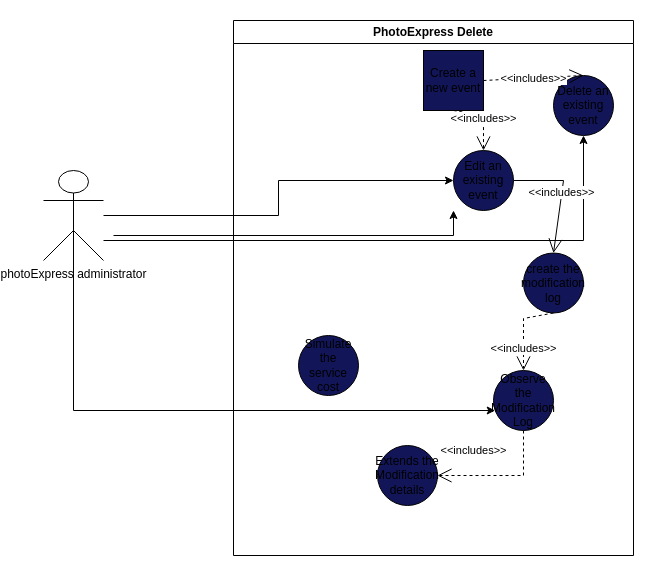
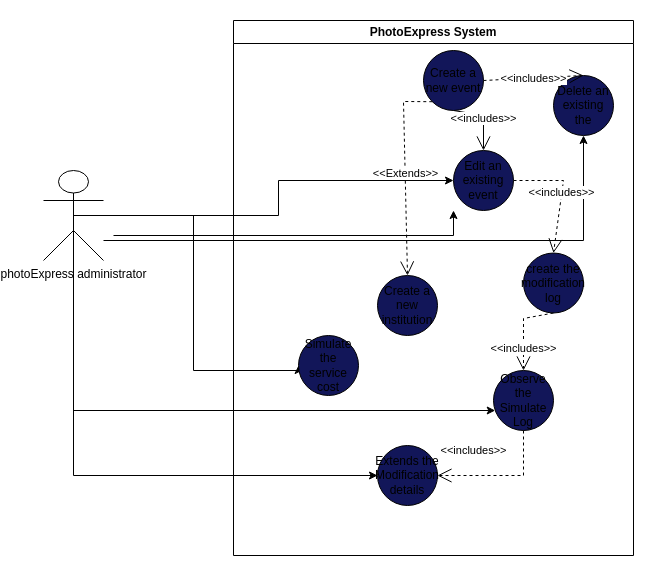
  <mxCell id="0" />
  <mxCell id="1" parent="0" />
  <mxCell id="2" value="" style="edgeStyle=orthogonalEdgeStyle;rounded=0;orthogonalLoop=1;jettySize=auto;html=1;" edge="1" parent="1" source="8" target="11"><mxGeometry relative="1" as="geometry" /></mxCell>
  <mxCell id="3" style="edgeStyle=orthogonalEdgeStyle;rounded=0;orthogonalLoop=1;jettySize=auto;html=1;" edge="1" parent="1"><mxGeometry relative="1" as="geometry"><mxPoint x="90" y="235" as="sourcePoint" /><mxPoint x="430" y="210" as="targetPoint" /><Array as="points"><mxPoint x="430" y="235" /></Array></mxGeometry></mxCell>
  <mxCell id="4" style="edgeStyle=orthogonalEdgeStyle;rounded=0;orthogonalLoop=1;jettySize=auto;html=1;entryX=0.5;entryY=1;entryDx=0;entryDy=0;" edge="1" parent="1" source="8" target="13"><mxGeometry relative="1" as="geometry"><Array as="points"><mxPoint x="560" y="240" /></Array></mxGeometry></mxCell>
+ <mxCell id="5" style="edgeStyle=orthogonalEdgeStyle;rounded=0;orthogonalLoop=1;jettySize=auto;html=1;exitX=0.5;exitY=0.5;exitDx=0;exitDy=0;exitPerimeter=0;entryX=0;entryY=0.5;entryDx=0;entryDy=0;" edge="1" parent="1" source="8" target="17"><mxGeometry relative="1" as="geometry"><Array as="points"><mxPoint x="170" y="215" /><mxPoint x="170" y="370" /></Array></mxGeometry></mxCell>
  <mxCell id="6" style="edgeStyle=orthogonalEdgeStyle;rounded=0;orthogonalLoop=1;jettySize=auto;html=1;exitX=0.5;exitY=0.5;exitDx=0;exitDy=0;exitPerimeter=0;" edge="1" parent="1" source="8" target="20"><mxGeometry relative="1" as="geometry"><Array as="points"><mxPoint x="50" y="410" /></Array></mxGeometry></mxCell>
+ <mxCell id="7" style="edgeStyle=orthogonalEdgeStyle;rounded=0;orthogonalLoop=1;jettySize=auto;html=1;exitX=0.5;exitY=0.5;exitDx=0;exitDy=0;exitPerimeter=0;entryX=0;entryY=0.5;entryDx=0;entryDy=0;" edge="1" parent="1" source="8" target="22"><mxGeometry relative="1" as="geometry"><Array as="points"><mxPoint x="50" y="475" /></Array></mxGeometry></mxCell>
  <mxCell id="8" value="photoExpress administrator" style="shape=umlActor;verticalLabelPosition=bottom;verticalAlign=top;html=1;outlineConnect=0;" vertex="1" parent="1"><mxGeometry x="20" y="170" width="60" height="90" as="geometry" /></mxCell>
- <mxCell id="9" value="PhotoExpress Delete" style="swimlane;whiteSpace=wrap;html=1;" vertex="1" parent="1"><mxGeometry x="210" y="20" width="400" height="535" as="geometry" /></mxCell>
- <mxCell id="10" value="Create a new event" style="whiteSpace=wrap;html=1;aspect=fixed;fillColor=#121659;rounded=0;" vertex="1" parent="9"><mxGeometry x="190" y="30" width="60" height="60" as="geometry" /></mxCell>
+ <mxCell id="9" value="PhotoExpress System" style="swimlane;whiteSpace=wrap;html=1;" vertex="1" parent="1"><mxGeometry x="210" y="20" width="400" height="535" as="geometry" /></mxCell>
+ <mxCell id="10" value="Create a new event" style="ellipse;whiteSpace=wrap;html=1;aspect=fixed;fillColor=#121659;" vertex="1" parent="9"><mxGeometry x="190" y="30" width="60" height="60" as="geometry" /></mxCell>
  <mxCell id="11" value="Edit an existing event" style="ellipse;whiteSpace=wrap;html=1;aspect=fixed;fillColor=#121659;" vertex="1" parent="9"><mxGeometry x="220" y="130" width="60" height="60" as="geometry" /></mxCell>
- <mxCell id="12" value="&amp;lt;&amp;lt;includes&amp;gt;&amp;gt;" style="endArrow=open;endSize=12;dashed=1;html=1;rounded=0;entryX=0.5;entryY=0;entryDx=0;entryDy=0;exitX=0.5;exitY=1;exitDx=0;exitDy=0;" edge="1" parent="9" source="10" target="11"><mxGeometry width="160" relative="1" as="geometry"><mxPoint x="20" y="200" as="sourcePoint" /><mxPoint x="180" y="200" as="targetPoint" /><Array as="points"><mxPoint x="250" y="95" /></Array></mxGeometry></mxCell>
- <mxCell id="13" value="Delete an existing event" style="ellipse;whiteSpace=wrap;html=1;aspect=fixed;fillColor=#121659;" vertex="1" parent="9"><mxGeometry x="320" y="55" width="60" height="60" as="geometry" /></mxCell>
+ <mxCell id="12" value="&amp;lt;&amp;lt;includes&amp;gt;&amp;gt;" style="endArrow=open;endSize=12;dashed=0;html=1;rounded=0;entryX=0.5;entryY=0;entryDx=0;entryDy=0;exitX=0.5;exitY=1;exitDx=0;exitDy=0;" edge="1" parent="9" source="10" target="11"><mxGeometry width="160" relative="1" as="geometry"><mxPoint x="20" y="200" as="sourcePoint" /><mxPoint x="180" y="200" as="targetPoint" /><Array as="points"><mxPoint x="250" y="95" /></Array></mxGeometry></mxCell>
+ <mxCell id="13" value="Delete an existing the" style="ellipse;whiteSpace=wrap;html=1;aspect=fixed;fillColor=#121659;" vertex="1" parent="9"><mxGeometry x="320" y="55" width="60" height="60" as="geometry" /></mxCell>
  <mxCell id="14" value="&amp;lt;&amp;lt;includes&amp;gt;&amp;gt;" style="endArrow=open;endSize=12;dashed=1;html=1;rounded=0;entryX=0.5;entryY=0;entryDx=0;entryDy=0;exitX=1;exitY=0.5;exitDx=0;exitDy=0;" edge="1" parent="9" source="10" target="13"><mxGeometry width="160" relative="1" as="geometry"><mxPoint x="90" y="100" as="sourcePoint" /><mxPoint x="90" y="140" as="targetPoint" /><Array as="points" /></mxGeometry></mxCell>
  <mxCell id="15" value="create the modification log" style="ellipse;whiteSpace=wrap;html=1;aspect=fixed;fillColor=#121659;" vertex="1" parent="9"><mxGeometry x="290" y="232.5" width="60" height="60" as="geometry" /></mxCell>
- <mxCell id="16" value="&amp;lt;&amp;lt;includes&amp;gt;&amp;gt;" style="endArrow=open;endSize=12;dashed=0;html=1;rounded=0;entryX=0.5;entryY=0;entryDx=0;entryDy=0;exitX=1;exitY=0.5;exitDx=0;exitDy=0;" edge="1" parent="9" source="11" target="15"><mxGeometry width="160" relative="1" as="geometry"><mxPoint x="90" y="100" as="sourcePoint" /><mxPoint x="90" y="140" as="targetPoint" /><Array as="points"><mxPoint x="330" y="160" /></Array></mxGeometry></mxCell>
+ <mxCell id="16" value="&amp;lt;&amp;lt;includes&amp;gt;&amp;gt;" style="endArrow=open;endSize=12;dashed=1;html=1;rounded=0;entryX=0.5;entryY=0;entryDx=0;entryDy=0;exitX=1;exitY=0.5;exitDx=0;exitDy=0;" edge="1" parent="9" source="11" target="15"><mxGeometry width="160" relative="1" as="geometry"><mxPoint x="90" y="100" as="sourcePoint" /><mxPoint x="90" y="140" as="targetPoint" /><Array as="points"><mxPoint x="330" y="160" /></Array></mxGeometry></mxCell>
  <mxCell id="17" value="Simulate the service cost" style="ellipse;whiteSpace=wrap;html=1;aspect=fixed;fillColor=#121659;" vertex="1" parent="9"><mxGeometry x="65" y="315" width="60" height="60" as="geometry" /></mxCell>
- <mxCell id="20" value="Observe the Modification Log" style="ellipse;whiteSpace=wrap;html=1;aspect=fixed;fillColor=#121659;" vertex="1" parent="9"><mxGeometry x="260" y="350" width="60" height="60" as="geometry" /></mxCell>
+ <mxCell id="18" value="Create a new institution" style="ellipse;whiteSpace=wrap;html=1;aspect=fixed;fillColor=#121659;" vertex="1" parent="9"><mxGeometry x="144" y="255" width="60" height="60" as="geometry" /></mxCell>
+ <mxCell id="19" value="&amp;lt;&amp;lt;Extends&amp;gt;&amp;gt;" style="endArrow=open;endSize=12;dashed=1;html=1;rounded=0;entryX=0.5;entryY=0;entryDx=0;entryDy=0;exitX=0;exitY=1;exitDx=0;exitDy=0;" edge="1" parent="9" source="10" target="18"><mxGeometry width="160" relative="1" as="geometry"><mxPoint x="178.787" y="81.213" as="sourcePoint" /><mxPoint x="130" y="315" as="targetPoint" /><Array as="points"><mxPoint x="170" y="81" /></Array></mxGeometry></mxCell>
+ <mxCell id="20" value="Observe the Simulate Log" style="ellipse;whiteSpace=wrap;html=1;aspect=fixed;fillColor=#121659;" vertex="1" parent="9"><mxGeometry x="260" y="350" width="60" height="60" as="geometry" /></mxCell>
  <mxCell id="21" value="&amp;lt;&amp;lt;includes&amp;gt;&amp;gt;" style="endArrow=open;endSize=12;dashed=1;html=1;rounded=0;entryX=0.5;entryY=0;entryDx=0;entryDy=0;exitX=0.5;exitY=1;exitDx=0;exitDy=0;" edge="1" parent="9" source="15" target="20"><mxGeometry x="0.457" width="160" relative="1" as="geometry"><mxPoint x="290" y="170" as="sourcePoint" /><mxPoint x="340" y="248" as="targetPoint" /><Array as="points"><mxPoint x="290" y="298" /></Array><mxPoint as="offset" /></mxGeometry></mxCell>
  <mxCell id="22" value="Extends the Modification details" style="ellipse;whiteSpace=wrap;html=1;aspect=fixed;fillColor=#121659;" vertex="1" parent="9"><mxGeometry x="144" y="425" width="60" height="60" as="geometry" /></mxCell>
  <mxCell id="23" value="&amp;lt;&amp;lt;includes&amp;gt;&amp;gt;" style="endArrow=open;endSize=12;dashed=1;html=1;rounded=0;entryX=1;entryY=0.5;entryDx=0;entryDy=0;exitX=0.5;exitY=1;exitDx=0;exitDy=0;" edge="1" parent="9" source="20" target="22"><mxGeometry x="0.45" y="-25" width="160" relative="1" as="geometry"><mxPoint x="340" y="308" as="sourcePoint" /><mxPoint x="300" y="360" as="targetPoint" /><Array as="points"><mxPoint x="290" y="455" /></Array><mxPoint as="offset" /></mxGeometry></mxCell>
